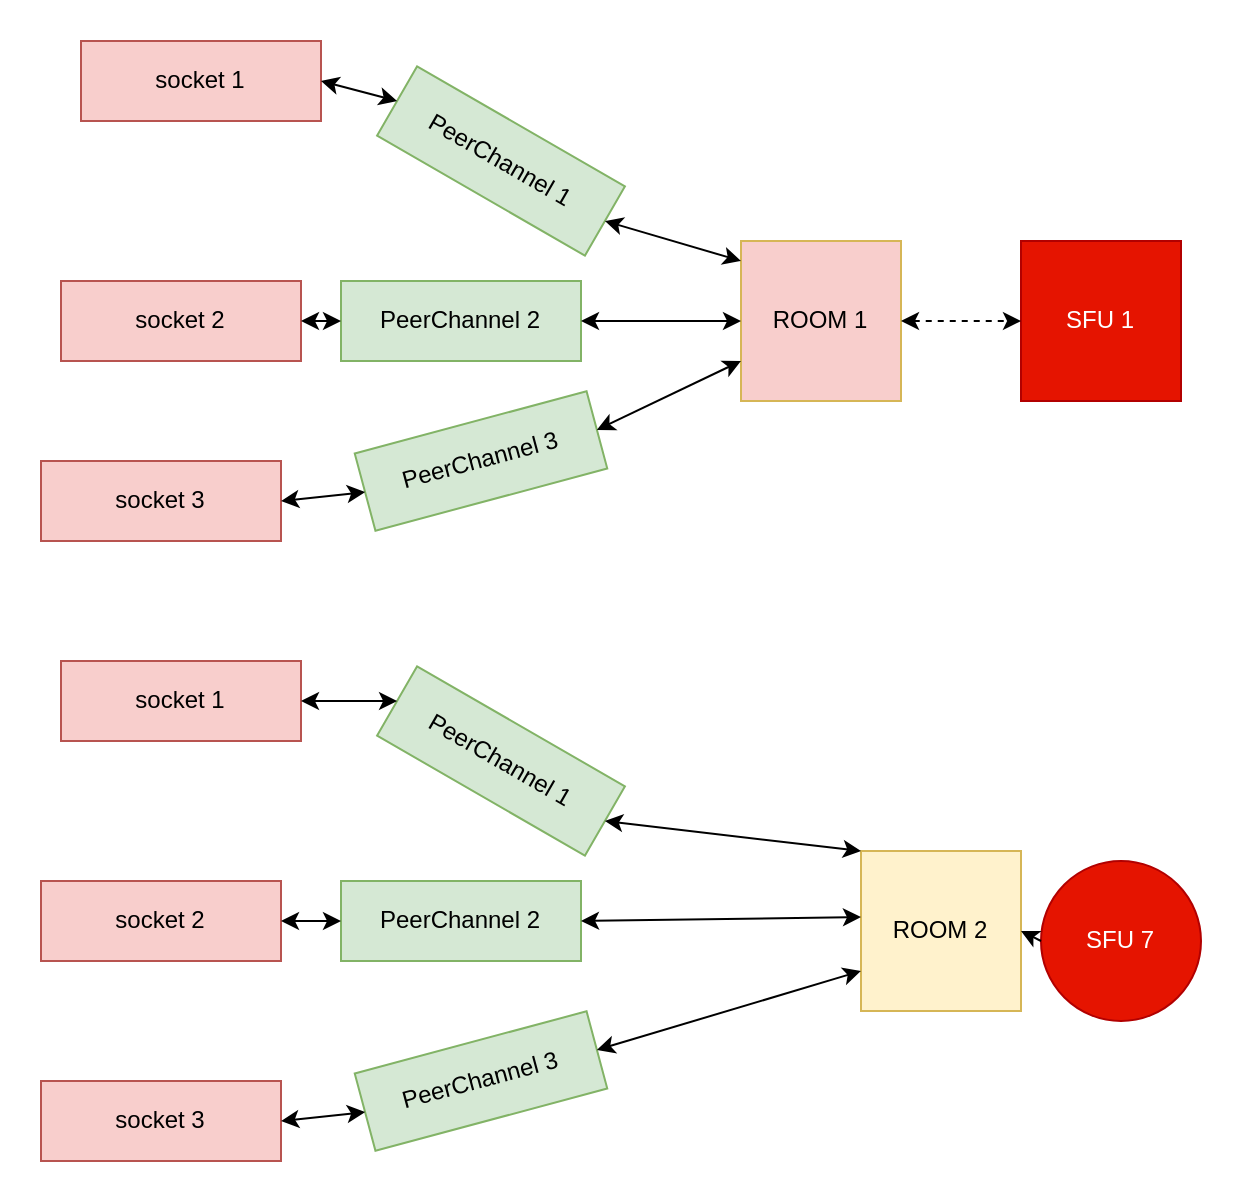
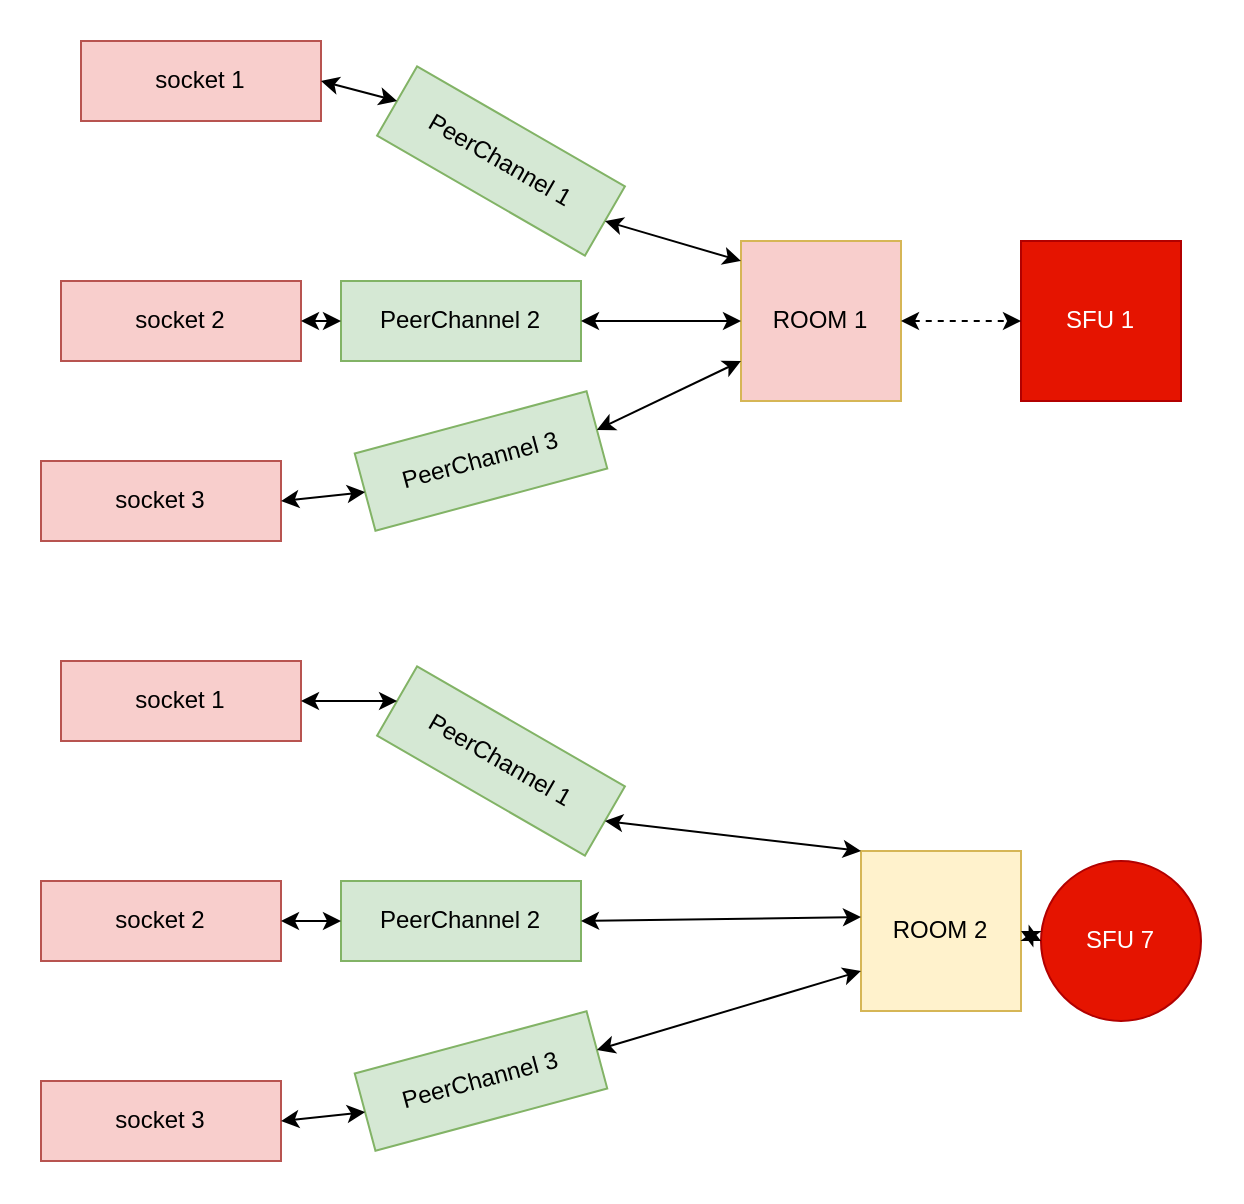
  <mxCell id="0" />
  <mxCell id="1" parent="0" />
  <mxCell id="2" value="ROOM 1" style="whiteSpace=wrap;html=1;aspect=fixed;fillColor=#f8cecc;strokeColor=#d6b656;" parent="1" vertex="1"><mxGeometry x="370" y="120" width="80" height="80" as="geometry" /></mxCell>
  <mxCell id="3" value="ROOM 2" style="whiteSpace=wrap;html=1;aspect=fixed;fillColor=#fff2cc;strokeColor=#d6b656;" parent="1" vertex="1"><mxGeometry x="430" y="425" width="80" height="80" as="geometry" /></mxCell>
  <mxCell id="4" value="SFU 1" style="whiteSpace=wrap;html=1;aspect=fixed;fillColor=#e51400;fontColor=#ffffff;strokeColor=#B20000;rounded=0;" parent="1" vertex="1"><mxGeometry x="510" y="120" width="80" height="80" as="geometry" /></mxCell>
  <mxCell id="5" value="SFU 7" style="ellipse;whiteSpace=wrap;html=1;aspect=fixed;fillColor=#e51400;fontColor=#ffffff;strokeColor=#B20000;" parent="1" vertex="1"><mxGeometry x="520" y="430" width="80" height="80" as="geometry" /></mxCell>
  <mxCell id="6" value="PeerChannel 1" style="rounded=0;whiteSpace=wrap;html=1;rotation=30;fillColor=#d5e8d4;strokeColor=#82b366;" parent="1" vertex="1"><mxGeometry x="190" y="60" width="120" height="40" as="geometry" /></mxCell>
  <mxCell id="7" value="PeerChannel 2" style="rounded=0;whiteSpace=wrap;html=1;rotation=0;fillColor=#d5e8d4;strokeColor=#82b366;" parent="1" vertex="1"><mxGeometry x="170" y="140" width="120" height="40" as="geometry" /></mxCell>
  <mxCell id="8" value="PeerChannel 3" style="rounded=0;whiteSpace=wrap;html=1;rotation=-15;fillColor=#d5e8d4;strokeColor=#82b366;" parent="1" vertex="1"><mxGeometry x="180" y="210" width="120" height="40" as="geometry" /></mxCell>
  <mxCell id="9" value="PeerChannel 1" style="rounded=0;whiteSpace=wrap;html=1;rotation=30;fillColor=#d5e8d4;strokeColor=#82b366;" parent="1" vertex="1"><mxGeometry x="190" y="360" width="120" height="40" as="geometry" /></mxCell>
  <mxCell id="10" value="PeerChannel 2" style="rounded=0;whiteSpace=wrap;html=1;rotation=0;fillColor=#d5e8d4;strokeColor=#82b366;" parent="1" vertex="1"><mxGeometry x="170" y="440" width="120" height="40" as="geometry" /></mxCell>
  <mxCell id="11" value="PeerChannel 3" style="rounded=0;whiteSpace=wrap;html=1;rotation=-15;fillColor=#d5e8d4;strokeColor=#82b366;" parent="1" vertex="1"><mxGeometry x="180" y="520" width="120" height="40" as="geometry" /></mxCell>
  <mxCell id="12" value="" style="endArrow=classic;startArrow=classic;html=1;rounded=0;exitX=1;exitY=0.5;exitDx=0;exitDy=0;entryX=0;entryY=0;entryDx=0;entryDy=0;" parent="1" source="9" target="3" edge="1"><mxGeometry width="50" height="50" relative="1" as="geometry"><mxPoint x="280" y="350" as="sourcePoint" /><mxPoint x="330" y="300" as="targetPoint" /></mxGeometry></mxCell>
  <mxCell id="13" value="" style="endArrow=classic;startArrow=classic;html=1;rounded=0;exitX=1;exitY=0.5;exitDx=0;exitDy=0;entryX=0;entryY=0.413;entryDx=0;entryDy=0;entryPerimeter=0;" parent="1" source="10" target="3" edge="1"><mxGeometry width="50" height="50" relative="1" as="geometry"><mxPoint x="280" y="350" as="sourcePoint" /><mxPoint x="350" y="460" as="targetPoint" /></mxGeometry></mxCell>
  <mxCell id="14" value="" style="endArrow=classic;startArrow=classic;html=1;rounded=0;exitX=1;exitY=0.5;exitDx=0;exitDy=0;entryX=0;entryY=0.75;entryDx=0;entryDy=0;" parent="1" source="11" target="3" edge="1"><mxGeometry width="50" height="50" relative="1" as="geometry"><mxPoint x="280" y="350" as="sourcePoint" /><mxPoint x="330" y="300" as="targetPoint" /></mxGeometry></mxCell>
- <mxCell id="15" value="" style="endArrow=none;startArrow=classic;html=1;rounded=0;entryX=0;entryY=0.5;entryDx=0;entryDy=0;exitX=1;exitY=0.5;exitDx=0;exitDy=0;" parent="1" source="3" target="5" edge="1"><mxGeometry width="50" height="50" relative="1" as="geometry"><mxPoint x="280" y="350" as="sourcePoint" /><mxPoint x="330" y="300" as="targetPoint" /></mxGeometry></mxCell>
+ <mxCell id="15" value="" style="endArrow=classic;startArrow=classic;html=1;rounded=0;entryX=0;entryY=0.5;entryDx=0;entryDy=0;exitX=1;exitY=0.5;exitDx=0;exitDy=0;" parent="1" source="3" target="5" edge="1"><mxGeometry width="50" height="50" relative="1" as="geometry"><mxPoint x="280" y="350" as="sourcePoint" /><mxPoint x="330" y="300" as="targetPoint" /></mxGeometry></mxCell>
  <mxCell id="16" value="" style="endArrow=classic;startArrow=classic;html=1;rounded=0;entryX=0;entryY=0.5;entryDx=0;entryDy=0;exitX=1;exitY=0.5;exitDx=0;exitDy=0;dashed=1;" parent="1" source="2" target="4" edge="1"><mxGeometry width="50" height="50" relative="1" as="geometry"><mxPoint x="310" y="330" as="sourcePoint" /><mxPoint x="470" y="180" as="targetPoint" /></mxGeometry></mxCell>
  <mxCell id="17" value="" style="endArrow=classic;startArrow=classic;html=1;rounded=0;entryX=0;entryY=0.75;entryDx=0;entryDy=0;exitX=1;exitY=0.5;exitDx=0;exitDy=0;" parent="1" source="8" target="2" edge="1"><mxGeometry width="50" height="50" relative="1" as="geometry"><mxPoint x="270" y="330" as="sourcePoint" /><mxPoint x="320" y="280" as="targetPoint" /></mxGeometry></mxCell>
  <mxCell id="18" value="" style="endArrow=classic;startArrow=classic;html=1;rounded=0;entryX=0;entryY=0.5;entryDx=0;entryDy=0;exitX=1;exitY=0.5;exitDx=0;exitDy=0;" parent="1" source="7" target="2" edge="1"><mxGeometry width="50" height="50" relative="1" as="geometry"><mxPoint x="270" y="330" as="sourcePoint" /><mxPoint x="320" y="280" as="targetPoint" /></mxGeometry></mxCell>
  <mxCell id="19" value="" style="endArrow=classic;startArrow=classic;html=1;rounded=0;entryX=0;entryY=0.125;entryDx=0;entryDy=0;entryPerimeter=0;exitX=1;exitY=0.5;exitDx=0;exitDy=0;" parent="1" source="6" target="2" edge="1"><mxGeometry width="50" height="50" relative="1" as="geometry"><mxPoint x="270" y="330" as="sourcePoint" /><mxPoint x="320" y="280" as="targetPoint" /></mxGeometry></mxCell>
  <mxCell id="20" value="socket 1" style="rounded=0;whiteSpace=wrap;html=1;fillColor=#f8cecc;strokeColor=#b85450;" parent="1" vertex="1"><mxGeometry x="40" y="20" width="120" height="40" as="geometry" /></mxCell>
  <mxCell id="21" value="socket 2" style="rounded=0;whiteSpace=wrap;html=1;fillColor=#f8cecc;strokeColor=#b85450;" parent="1" vertex="1"><mxGeometry x="30" y="140" width="120" height="40" as="geometry" /></mxCell>
  <mxCell id="22" value="socket 3" style="rounded=0;whiteSpace=wrap;html=1;fillColor=#f8cecc;strokeColor=#b85450;" parent="1" vertex="1"><mxGeometry x="20" y="230" width="120" height="40" as="geometry" /></mxCell>
  <mxCell id="23" value="socket 1" style="rounded=0;whiteSpace=wrap;html=1;fillColor=#f8cecc;strokeColor=#b85450;" parent="1" vertex="1"><mxGeometry x="30" y="330" width="120" height="40" as="geometry" /></mxCell>
  <mxCell id="24" value="socket 2" style="rounded=0;whiteSpace=wrap;html=1;fillColor=#f8cecc;strokeColor=#b85450;" parent="1" vertex="1"><mxGeometry x="20" y="440" width="120" height="40" as="geometry" /></mxCell>
  <mxCell id="25" value="socket 3" style="rounded=0;whiteSpace=wrap;html=1;fillColor=#f8cecc;strokeColor=#b85450;" parent="1" vertex="1"><mxGeometry x="20" y="540" width="120" height="40" as="geometry" /></mxCell>
  <mxCell id="26" value="" style="endArrow=classic;startArrow=classic;html=1;rounded=0;entryX=0;entryY=0.5;entryDx=0;entryDy=0;exitX=1;exitY=0.5;exitDx=0;exitDy=0;" parent="1" source="20" target="6" edge="1"><mxGeometry width="50" height="50" relative="1" as="geometry"><mxPoint x="270" y="330" as="sourcePoint" /><mxPoint x="320" y="280" as="targetPoint" /></mxGeometry></mxCell>
  <mxCell id="27" value="" style="endArrow=classic;startArrow=classic;html=1;rounded=0;entryX=0;entryY=0.5;entryDx=0;entryDy=0;exitX=1;exitY=0.5;exitDx=0;exitDy=0;" parent="1" source="21" target="7" edge="1"><mxGeometry width="50" height="50" relative="1" as="geometry"><mxPoint x="270" y="330" as="sourcePoint" /><mxPoint x="320" y="280" as="targetPoint" /></mxGeometry></mxCell>
  <mxCell id="28" value="" style="endArrow=classic;startArrow=classic;html=1;rounded=0;entryX=0;entryY=0.5;entryDx=0;entryDy=0;exitX=1;exitY=0.5;exitDx=0;exitDy=0;" parent="1" source="22" target="8" edge="1"><mxGeometry width="50" height="50" relative="1" as="geometry"><mxPoint x="270" y="330" as="sourcePoint" /><mxPoint x="320" y="280" as="targetPoint" /></mxGeometry></mxCell>
  <mxCell id="29" value="" style="endArrow=classic;startArrow=classic;html=1;rounded=0;entryX=1;entryY=0.5;entryDx=0;entryDy=0;exitX=0;exitY=0.5;exitDx=0;exitDy=0;" parent="1" source="9" target="23" edge="1"><mxGeometry width="50" height="50" relative="1" as="geometry"><mxPoint x="280" y="350" as="sourcePoint" /><mxPoint x="330" y="300" as="targetPoint" /></mxGeometry></mxCell>
  <mxCell id="30" value="" style="endArrow=classic;startArrow=classic;html=1;rounded=0;entryX=1;entryY=0.5;entryDx=0;entryDy=0;exitX=0;exitY=0.5;exitDx=0;exitDy=0;" parent="1" source="10" target="24" edge="1"><mxGeometry width="50" height="50" relative="1" as="geometry"><mxPoint x="280" y="350" as="sourcePoint" /><mxPoint x="330" y="300" as="targetPoint" /></mxGeometry></mxCell>
  <mxCell id="31" value="" style="endArrow=classic;startArrow=classic;html=1;rounded=0;entryX=1;entryY=0.5;entryDx=0;entryDy=0;exitX=0;exitY=0.5;exitDx=0;exitDy=0;" parent="1" source="11" target="25" edge="1"><mxGeometry width="50" height="50" relative="1" as="geometry"><mxPoint x="280" y="350" as="sourcePoint" /><mxPoint x="330" y="300" as="targetPoint" /></mxGeometry></mxCell>
